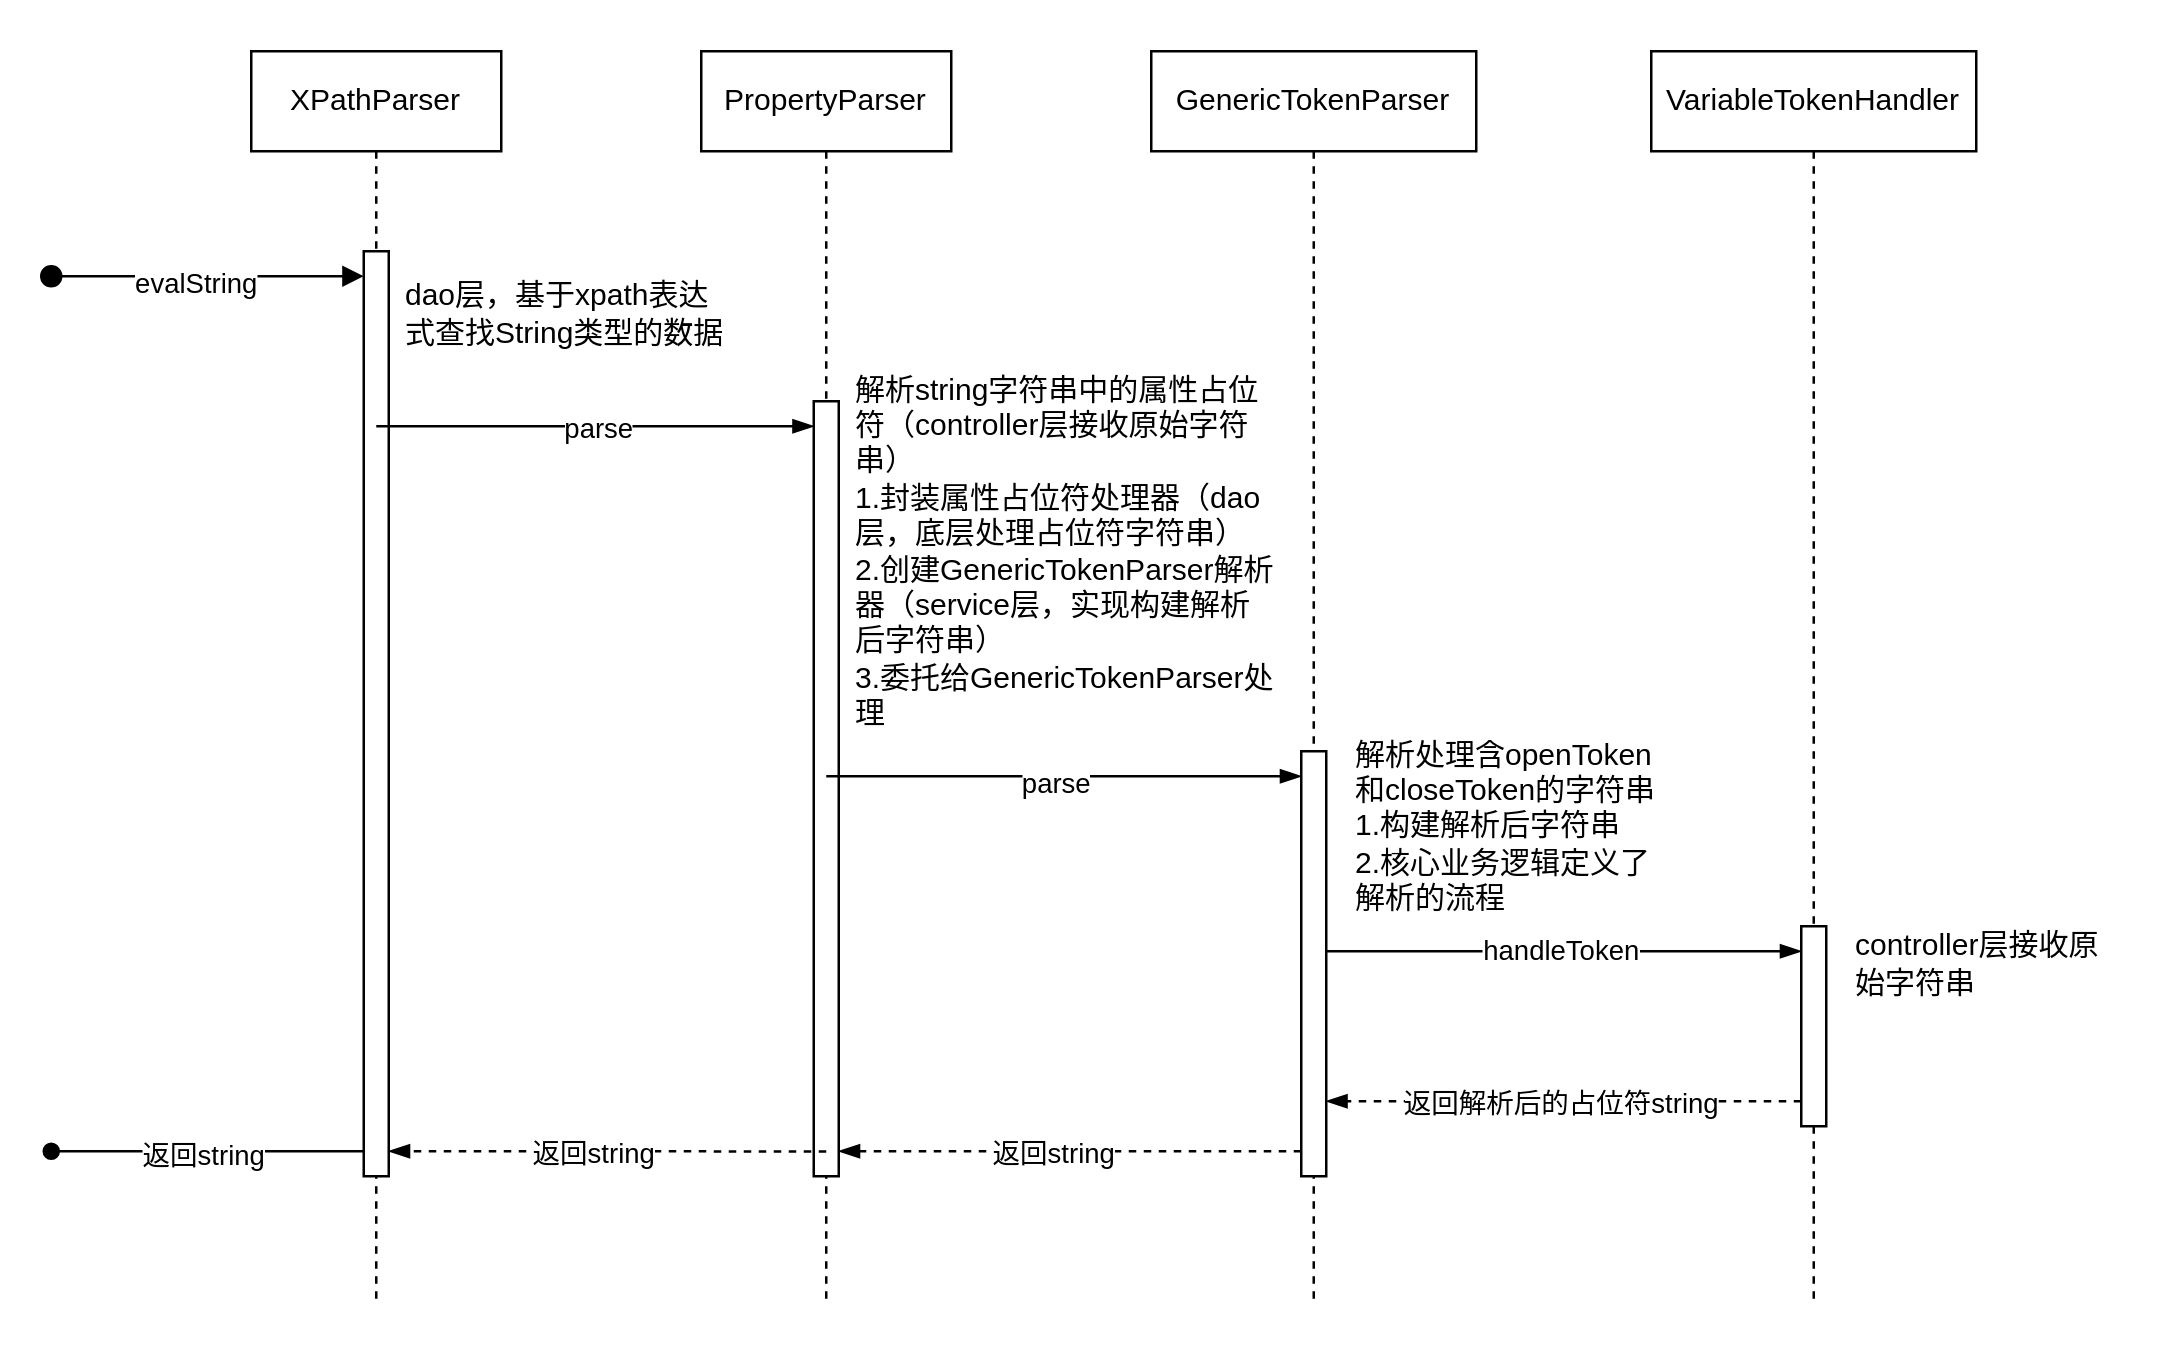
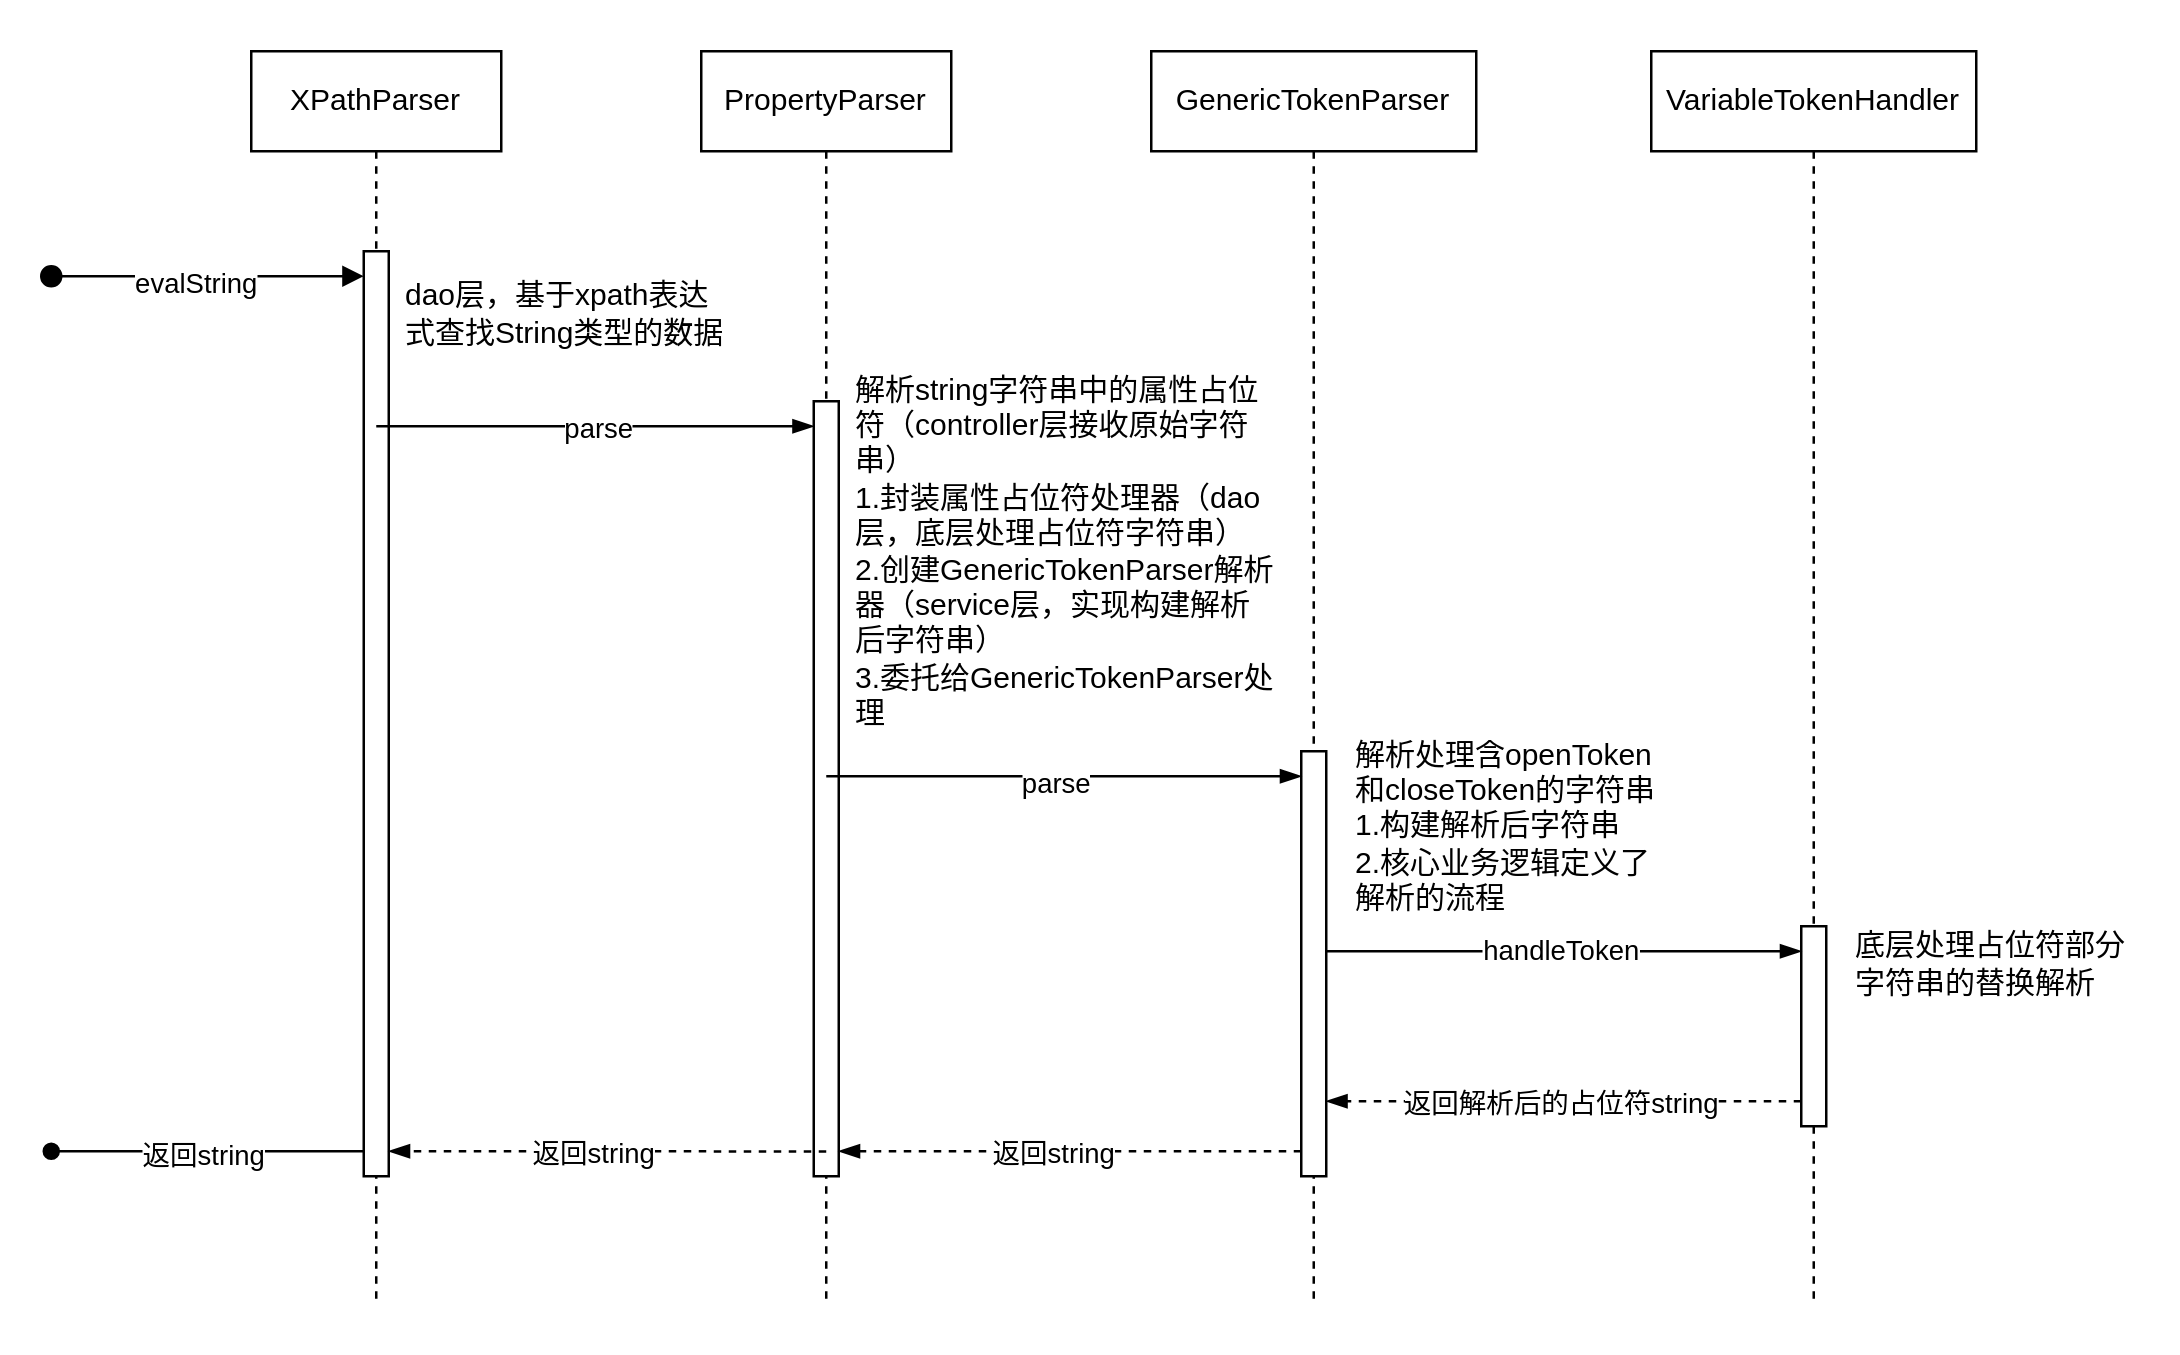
  <mxCell id="0" />
  <mxCell id="1" parent="0" />
  <mxCell id="2" value="PropertyParser" style="shape=umlLifeline;perimeter=lifelinePerimeter;whiteSpace=wrap;html=1;container=1;dropTarget=0;collapsible=0;recursiveResize=0;outlineConnect=0;portConstraint=eastwest;newEdgeStyle={&quot;edgeStyle&quot;:&quot;elbowEdgeStyle&quot;,&quot;elbow&quot;:&quot;vertical&quot;,&quot;curved&quot;:0,&quot;rounded&quot;:0};" vertex="1" parent="1"><mxGeometry x="280" y="20" width="100" height="500" as="geometry" /></mxCell>
  <mxCell id="3" value="" style="html=1;points=[];perimeter=orthogonalPerimeter;outlineConnect=0;targetShapes=umlLifeline;portConstraint=eastwest;newEdgeStyle={&quot;edgeStyle&quot;:&quot;elbowEdgeStyle&quot;,&quot;elbow&quot;:&quot;vertical&quot;,&quot;curved&quot;:0,&quot;rounded&quot;:0};" vertex="1" parent="2"><mxGeometry x="45" y="140" width="10" height="310" as="geometry" /></mxCell>
  <mxCell id="4" value="GenericTokenParser" style="shape=umlLifeline;perimeter=lifelinePerimeter;whiteSpace=wrap;html=1;container=1;dropTarget=0;collapsible=0;recursiveResize=0;outlineConnect=0;portConstraint=eastwest;newEdgeStyle={&quot;edgeStyle&quot;:&quot;elbowEdgeStyle&quot;,&quot;elbow&quot;:&quot;vertical&quot;,&quot;curved&quot;:0,&quot;rounded&quot;:0};" vertex="1" parent="1"><mxGeometry x="460" y="20" width="130" height="500" as="geometry" /></mxCell>
  <mxCell id="5" value="" style="html=1;points=[];perimeter=orthogonalPerimeter;outlineConnect=0;targetShapes=umlLifeline;portConstraint=eastwest;newEdgeStyle={&quot;edgeStyle&quot;:&quot;elbowEdgeStyle&quot;,&quot;elbow&quot;:&quot;vertical&quot;,&quot;curved&quot;:0,&quot;rounded&quot;:0};" vertex="1" parent="4"><mxGeometry x="60" y="280" width="10" height="170" as="geometry" /></mxCell>
  <mxCell id="6" value="VariableTokenHandler" style="shape=umlLifeline;perimeter=lifelinePerimeter;whiteSpace=wrap;html=1;container=1;dropTarget=0;collapsible=0;recursiveResize=0;outlineConnect=0;portConstraint=eastwest;newEdgeStyle={&quot;edgeStyle&quot;:&quot;elbowEdgeStyle&quot;,&quot;elbow&quot;:&quot;vertical&quot;,&quot;curved&quot;:0,&quot;rounded&quot;:0};" vertex="1" parent="1"><mxGeometry x="660" y="20" width="130" height="500" as="geometry" /></mxCell>
  <mxCell id="7" value="" style="html=1;points=[];perimeter=orthogonalPerimeter;outlineConnect=0;targetShapes=umlLifeline;portConstraint=eastwest;newEdgeStyle={&quot;edgeStyle&quot;:&quot;elbowEdgeStyle&quot;,&quot;elbow&quot;:&quot;vertical&quot;,&quot;curved&quot;:0,&quot;rounded&quot;:0};" vertex="1" parent="6"><mxGeometry x="60" y="350" width="10" height="80" as="geometry" /></mxCell>
  <mxCell id="8" value="XPathParser" style="shape=umlLifeline;perimeter=lifelinePerimeter;whiteSpace=wrap;html=1;container=1;dropTarget=0;collapsible=0;recursiveResize=0;outlineConnect=0;portConstraint=eastwest;newEdgeStyle={&quot;edgeStyle&quot;:&quot;elbowEdgeStyle&quot;,&quot;elbow&quot;:&quot;vertical&quot;,&quot;curved&quot;:0,&quot;rounded&quot;:0};" vertex="1" parent="1"><mxGeometry x="100" y="20" width="100" height="500" as="geometry" /></mxCell>
  <mxCell id="9" value="" style="html=1;points=[];perimeter=orthogonalPerimeter;outlineConnect=0;targetShapes=umlLifeline;portConstraint=eastwest;newEdgeStyle={&quot;edgeStyle&quot;:&quot;elbowEdgeStyle&quot;,&quot;elbow&quot;:&quot;vertical&quot;,&quot;curved&quot;:0,&quot;rounded&quot;:0};" vertex="1" parent="8"><mxGeometry x="45" y="80" width="10" height="370" as="geometry" /></mxCell>
  <mxCell id="10" value="" style="html=1;verticalAlign=bottom;startArrow=oval;endArrow=block;startSize=8;edgeStyle=elbowEdgeStyle;elbow=vertical;curved=0;rounded=0;" edge="1" target="9" parent="1"><mxGeometry relative="1" as="geometry"><mxPoint x="20" y="110" as="sourcePoint" /></mxGeometry></mxCell>
  <mxCell id="11" value="evalString" style="edgeLabel;html=1;align=center;verticalAlign=middle;resizable=0;points=[];" vertex="1" connectable="0" parent="10"><mxGeometry x="-0.083" y="-2" relative="1" as="geometry"><mxPoint as="offset" /></mxGeometry></mxCell>
  <mxCell id="12" value="dao层，基于xpath表达式查找String类型的数据" style="text;html=1;strokeColor=none;fillColor=none;align=left;verticalAlign=middle;whiteSpace=wrap;rounded=0;" vertex="1" parent="1"><mxGeometry x="160" y="100" width="130" height="50" as="geometry" /></mxCell>
  <mxCell id="13" value="" style="endArrow=blockThin;endFill=1;endSize=6;html=1;rounded=0;exitX=0.5;exitY=0.875;exitDx=0;exitDy=0;exitPerimeter=0;" edge="1" parent="1"><mxGeometry width="160" relative="1" as="geometry"><mxPoint x="150" y="170" as="sourcePoint" /><mxPoint x="325" y="170" as="targetPoint" /></mxGeometry></mxCell>
  <mxCell id="14" value="parse" style="edgeLabel;html=1;align=center;verticalAlign=middle;resizable=0;points=[];" vertex="1" connectable="0" parent="13"><mxGeometry relative="1" as="geometry"><mxPoint as="offset" /></mxGeometry></mxCell>
  <mxCell id="15" value="解析string字符串中的属性占位符（controller层接收原始字符串）&lt;br&gt;1.封装属性占位符处理器（dao层，底层处理占位符字符串）&lt;br&gt;2.创建GenericTokenParser解析器（service层，实现构建解析后字符串）&lt;br&gt;3.委托给GenericTokenParser处理" style="text;html=1;strokeColor=none;fillColor=none;align=left;verticalAlign=middle;whiteSpace=wrap;rounded=0;" vertex="1" parent="1"><mxGeometry x="340" y="160" width="170" height="120" as="geometry" /></mxCell>
  <mxCell id="16" value="" style="endArrow=blockThin;endFill=1;endSize=6;html=1;rounded=0;" edge="1" parent="1" target="5"><mxGeometry width="160" relative="1" as="geometry"><mxPoint x="330" y="310" as="sourcePoint" /><mxPoint x="490" y="310" as="targetPoint" /></mxGeometry></mxCell>
  <mxCell id="17" value="parse" style="edgeLabel;html=1;align=center;verticalAlign=middle;resizable=0;points=[];" vertex="1" connectable="0" parent="16"><mxGeometry x="-0.044" y="-2" relative="1" as="geometry"><mxPoint as="offset" /></mxGeometry></mxCell>
  <mxCell id="18" value="解析处理含openToken和closeToken的字符串&lt;br&gt;1.构建解析后字符串&lt;br&gt;2.核心业务逻辑定义了解析的流程" style="text;html=1;strokeColor=none;fillColor=none;align=left;verticalAlign=middle;whiteSpace=wrap;rounded=0;" vertex="1" parent="1"><mxGeometry x="540" y="300" width="130" height="60" as="geometry" /></mxCell>
  <mxCell id="19" value="" style="endArrow=blockThin;endFill=1;endSize=6;html=1;rounded=0;" edge="1" parent="1" target="7"><mxGeometry width="160" relative="1" as="geometry"><mxPoint x="530" y="380" as="sourcePoint" /><mxPoint x="690" y="380" as="targetPoint" /></mxGeometry></mxCell>
  <mxCell id="20" value="handleToken" style="edgeLabel;html=1;align=center;verticalAlign=middle;resizable=0;points=[];" vertex="1" connectable="0" parent="19"><mxGeometry x="-0.023" y="1" relative="1" as="geometry"><mxPoint as="offset" /></mxGeometry></mxCell>
- <mxCell id="21" value="controller层接收原始字符串" style="text;html=1;strokeColor=none;fillColor=none;align=left;verticalAlign=middle;whiteSpace=wrap;rounded=0;" vertex="1" parent="1"><mxGeometry x="740" y="370" width="110" height="30" as="geometry" /></mxCell>
+ <mxCell id="21" value="底层处理占位符部分字符串的替换解析" style="text;html=1;strokeColor=none;fillColor=none;align=left;verticalAlign=middle;whiteSpace=wrap;rounded=0;" vertex="1" parent="1"><mxGeometry x="740" y="370" width="110" height="30" as="geometry" /></mxCell>
  <mxCell id="22" value="" style="endArrow=blockThin;endFill=1;endSize=6;html=1;rounded=0;dashed=1;" edge="1" parent="1" source="7" target="5"><mxGeometry width="160" relative="1" as="geometry"><mxPoint x="679" y="440" as="sourcePoint" /><mxPoint x="564.5" y="440" as="targetPoint" /><Array as="points"><mxPoint x="584.5" y="440" /></Array></mxGeometry></mxCell>
  <mxCell id="23" value="返回解析后的占位符string" style="edgeLabel;html=1;align=center;verticalAlign=middle;resizable=0;points=[];" vertex="1" connectable="0" parent="22"><mxGeometry x="0.023" relative="1" as="geometry"><mxPoint as="offset" /></mxGeometry></mxCell>
  <mxCell id="24" value="" style="endArrow=blockThin;endFill=1;endSize=6;html=1;rounded=0;dashed=1;" edge="1" parent="1"><mxGeometry width="160" relative="1" as="geometry"><mxPoint x="520" y="460" as="sourcePoint" /><mxPoint x="335" y="460" as="targetPoint" /><Array as="points"><mxPoint x="389.5" y="460" /></Array></mxGeometry></mxCell>
  <mxCell id="25" value="返回string" style="edgeLabel;html=1;align=center;verticalAlign=middle;resizable=0;points=[];" vertex="1" connectable="0" parent="24"><mxGeometry x="0.076" relative="1" as="geometry"><mxPoint as="offset" /></mxGeometry></mxCell>
  <mxCell id="26" value="" style="endArrow=blockThin;endFill=1;endSize=6;html=1;rounded=0;dashed=1;exitX=0.5;exitY=0.968;exitDx=0;exitDy=0;exitPerimeter=0;" edge="1" parent="1" source="3"><mxGeometry width="160" relative="1" as="geometry"><mxPoint x="320" y="460" as="sourcePoint" /><mxPoint x="155" y="460" as="targetPoint" /><Array as="points"><mxPoint x="209.5" y="460" /></Array></mxGeometry></mxCell>
  <mxCell id="27" value="返回string" style="edgeLabel;html=1;align=center;verticalAlign=middle;resizable=0;points=[];" vertex="1" connectable="0" parent="26"><mxGeometry x="0.076" relative="1" as="geometry"><mxPoint as="offset" /></mxGeometry></mxCell>
  <mxCell id="28" value="" style="endArrow=oval;endFill=1;endSize=6;html=1;rounded=0;" edge="1" parent="1" source="9"><mxGeometry width="160" relative="1" as="geometry"><mxPoint x="140" y="460" as="sourcePoint" /><mxPoint x="20" y="460" as="targetPoint" /></mxGeometry></mxCell>
  <mxCell id="29" value="返回string" style="edgeLabel;html=1;align=center;verticalAlign=middle;resizable=0;points=[];" vertex="1" connectable="0" parent="28"><mxGeometry x="0.046" y="1" relative="1" as="geometry"><mxPoint as="offset" /></mxGeometry></mxCell>
